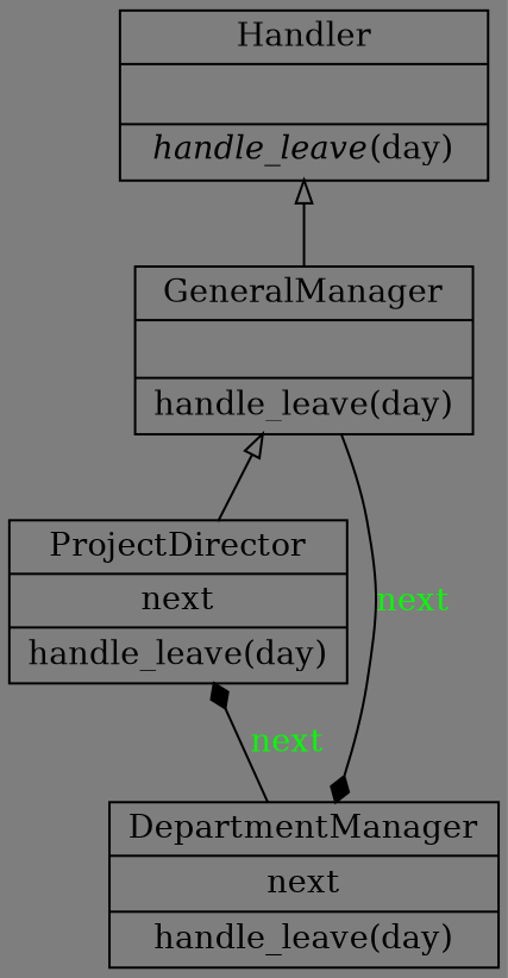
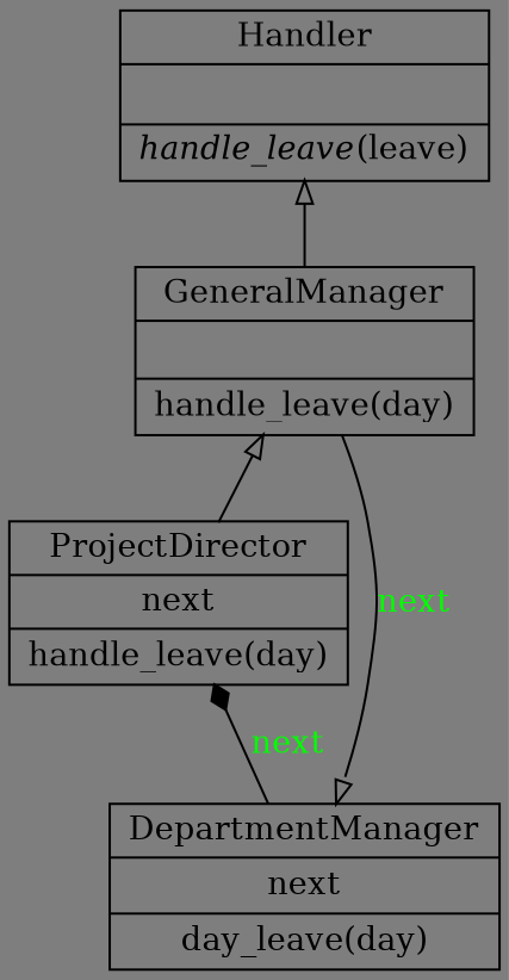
  digraph {
    bgcolor="#7e7e7e"
    rankdir=BT
    node [color=black fontcolor=black shape=record style=solid]
    edge [arrowhead=diamond arrowtail=none]
-   n1 [label=<{DepartmentManager|next<br ALIGN="LEFT"/>|handle_leave(day)<br ALIGN="LEFT"/>}>]
+   n1 [label=<{DepartmentManager|next<br ALIGN="LEFT"/>|day_leave(day)<br ALIGN="LEFT"/>}>]
    n2 [label=<{ProjectDirector|next<br ALIGN="LEFT"/>|handle_leave(day)<br ALIGN="LEFT"/>}>]
-   n3 [label=<{Handler|<br ALIGN="LEFT"/>|<I>handle_leave</I>(day)<br ALIGN="LEFT"/>}>]
+   n3 [label=<{Handler|<br ALIGN="LEFT"/>|<I>handle_leave</I>(leave)<br ALIGN="LEFT"/>}>]
    n4 [label=<{GeneralManager|<br ALIGN="LEFT"/>|handle_leave(day)<br ALIGN="LEFT"/>}>]
    n1 -> n2 [fontcolor=green label=next style=solid]
    n2 -> n4 [arrowhead=empty]
-   n4 -> n1 [fontcolor=green label=next style=solid]
+   n4 -> n1 [arrowhead=empty fontcolor=green label=next style=solid]
    n4 -> n3 [arrowhead=empty]
  }
